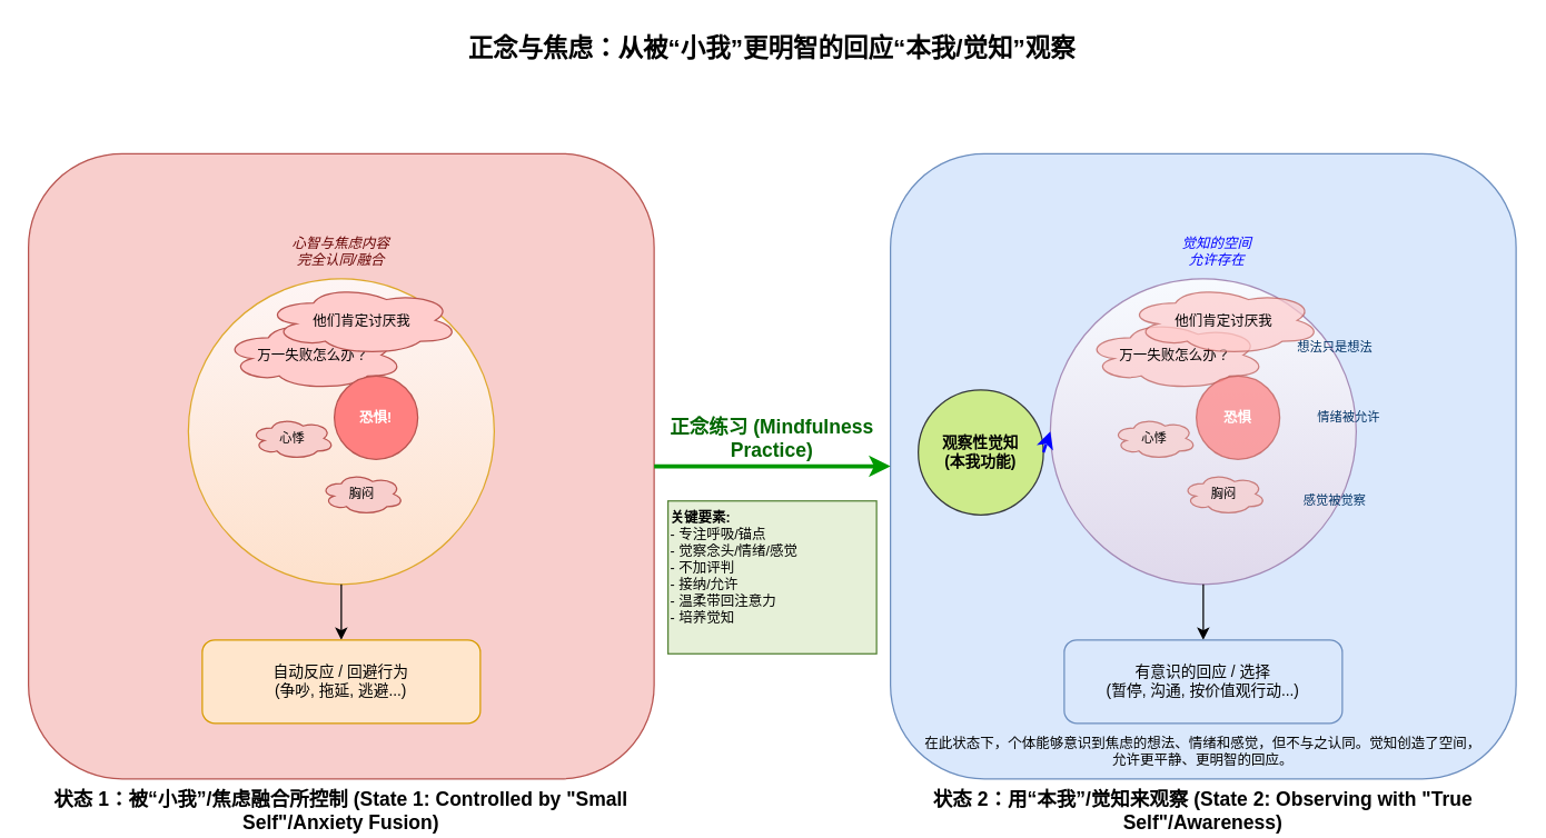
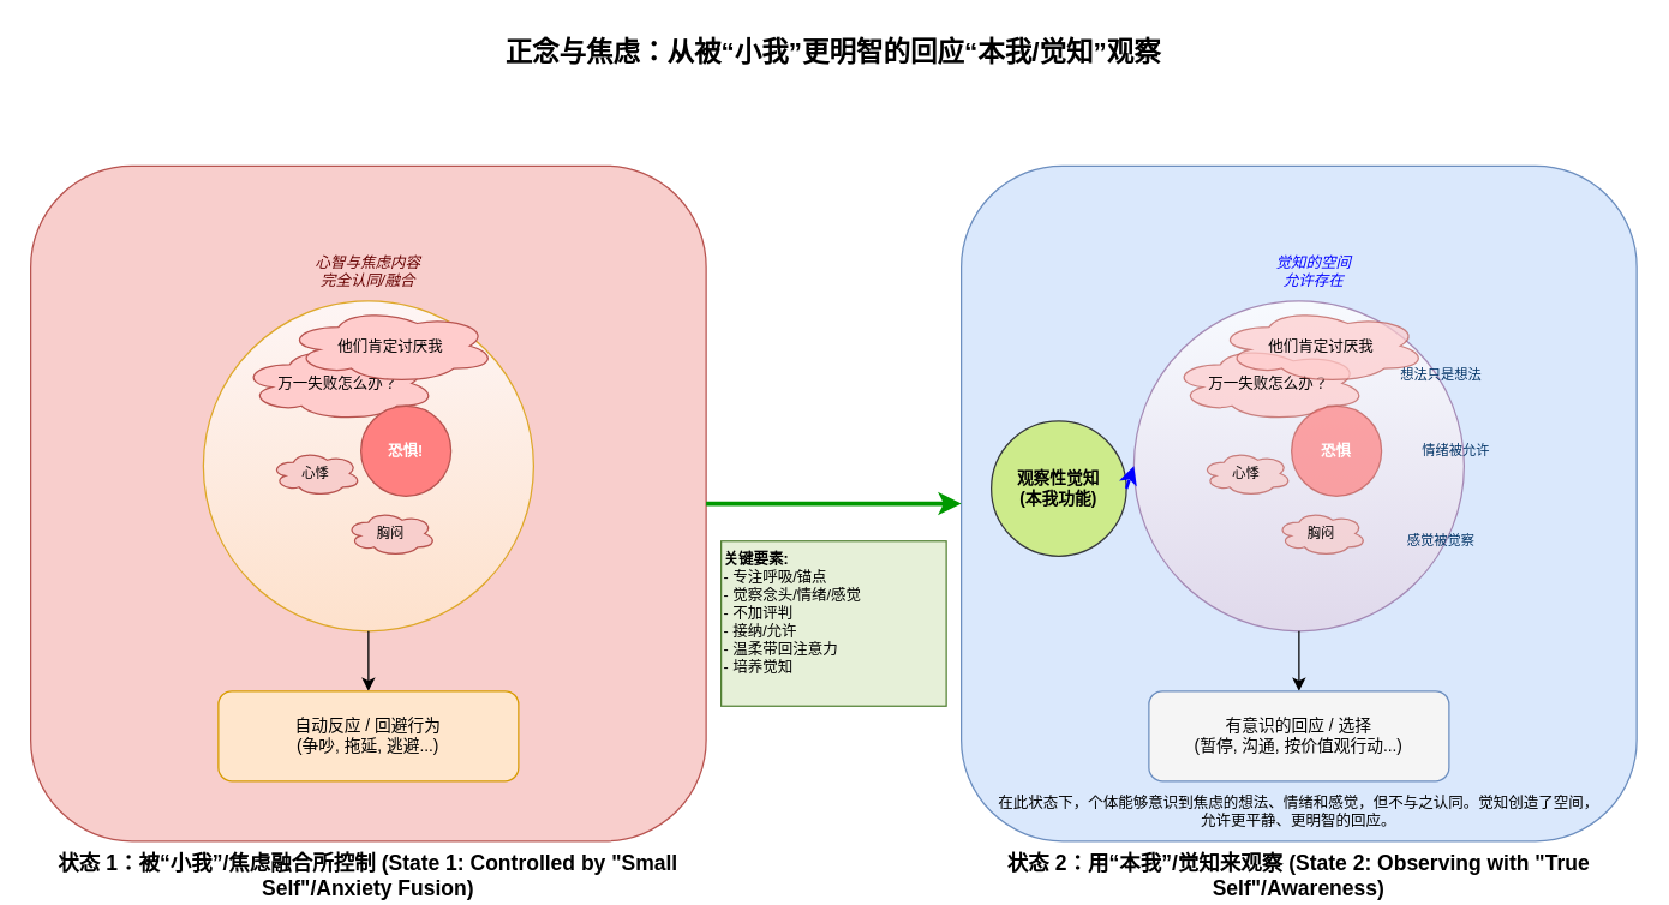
  <mxCell id="0" />
  <mxCell id="1" parent="0" />
  <mxCell id="2" value="状态 1：被“小我”/焦虑融合所控制 (State 1: Controlled by &quot;Small Self&quot;/Anxiety Fusion)" style="rounded=1;whiteSpace=wrap;html=1;fillColor=#f8cecc;strokeColor=#b85450;verticalLabelPosition=bottom;verticalAlign=top;align=center;fontSize=14;fontStyle=1;" vertex="1" parent="1"><mxGeometry x="20" y="110" width="450" height="450" as="geometry" /></mxCell>
  <mxCell id="3" value="状态 2：用“本我”/觉知来观察 (State 2: Observing with &quot;True Self&quot;/Awareness)" style="rounded=1;whiteSpace=wrap;html=1;fillColor=#dae8fc;strokeColor=#6c8ebf;verticalLabelPosition=bottom;verticalAlign=top;align=center;fontSize=14;fontStyle=1;" vertex="1" parent="1"><mxGeometry x="640" y="110" width="450" height="450" as="geometry" /></mxCell>
  <mxCell id="4" value="" style="ellipse;whiteSpace=wrap;html=1;aspect=fixed;fillColor=#ffe6cc;strokeColor=#d79b00;gradientColor=#ffffff;gradientDirection=north;opacity=80;" vertex="1" parent="1"><mxGeometry x="135" y="200" width="220" height="220" as="geometry" /></mxCell>
  <mxCell id="5" value="心智与焦虑内容&lt;br&gt;完全认同/融合" style="text;html=1;strokeColor=none;fillColor=none;align=center;verticalAlign=middle;whiteSpace=wrap;rounded=0;fontSize=10;fontStyle=2;fontColor=#660000;" vertex="1" parent="1"><mxGeometry x="165" y="160" width="160" height="40" as="geometry" /></mxCell>
  <mxCell id="6" value="万一失败怎么办？" style="shape=cloud;whiteSpace=wrap;html=1;fillColor=#ffcccc;strokeColor=#b85450;fontSize=10;" vertex="1" parent="1"><mxGeometry x="160" y="230" width="130" height="50" as="geometry" /></mxCell>
  <mxCell id="7" value="恐惧!" style="ellipse;whiteSpace=wrap;html=1;aspect=fixed;fillColor=#ff8080;strokeColor=#b85450;fontSize=10;fontStyle=1;fontColor=#FFFFFF;" vertex="1" parent="1"><mxGeometry x="240" y="270" width="60" height="60" as="geometry" /></mxCell>
  <mxCell id="8" value="心悸" style="ellipse;shape=cloud;whiteSpace=wrap;html=1;fontSize=9;fillColor=#f8cecc;strokeColor=#b85450;" vertex="1" parent="1"><mxGeometry x="180" y="300" width="60" height="30" as="geometry" /></mxCell>
  <mxCell id="9" value="胸闷" style="ellipse;shape=cloud;whiteSpace=wrap;html=1;fontSize=9;fillColor=#f8cecc;strokeColor=#b85450;" vertex="1" parent="1"><mxGeometry x="230" y="340" width="60" height="30" as="geometry" /></mxCell>
  <mxCell id="10" value="他们肯定讨厌我" style="shape=cloud;whiteSpace=wrap;html=1;fillColor=#ffcccc;strokeColor=#b85450;fontSize=10;" vertex="1" parent="1"><mxGeometry x="190" y="205" width="140" height="50" as="geometry" /></mxCell>
  <mxCell id="11" value="" style="ellipse;whiteSpace=wrap;html=1;aspect=fixed;fillColor=#e1d5e7;strokeColor=#9673a6;gradientColor=#ffffff;gradientDirection=north;opacity=80;" vertex="1" parent="1"><mxGeometry x="755" y="200" width="220" height="220" as="geometry" /></mxCell>
  <mxCell id="12" value="万一失败怎么办？" style="shape=cloud;whiteSpace=wrap;html=1;fillColor=#ffcccc;strokeColor=#b85450;fontSize=10;opacity=70;" vertex="1" parent="1"><mxGeometry x="780" y="230" width="130" height="50" as="geometry" /></mxCell>
  <mxCell id="13" value="恐惧" style="ellipse;whiteSpace=wrap;html=1;aspect=fixed;fillColor=#ff8080;strokeColor=#b85450;fontSize=10;fontStyle=1;fontColor=#FFFFFF;opacity=70;" vertex="1" parent="1"><mxGeometry x="860" y="270" width="60" height="60" as="geometry" /></mxCell>
  <mxCell id="14" value="心悸" style="ellipse;shape=cloud;whiteSpace=wrap;html=1;fontSize=9;fillColor=#f8cecc;strokeColor=#b85450;opacity=70;" vertex="1" parent="1"><mxGeometry x="800" y="300" width="60" height="30" as="geometry" /></mxCell>
  <mxCell id="15" value="胸闷" style="ellipse;shape=cloud;whiteSpace=wrap;html=1;fontSize=9;fillColor=#f8cecc;strokeColor=#b85450;opacity=70;" vertex="1" parent="1"><mxGeometry x="850" y="340" width="60" height="30" as="geometry" /></mxCell>
  <mxCell id="16" value="他们肯定讨厌我" style="shape=cloud;whiteSpace=wrap;html=1;fillColor=#ffcccc;strokeColor=#b85450;fontSize=10;opacity=70;" vertex="1" parent="1"><mxGeometry x="810" y="205" width="140" height="50" as="geometry" /></mxCell>
  <mxCell id="17" value="观察性觉知&lt;br&gt;(本我功能)" style="ellipse;whiteSpace=wrap;html=1;aspect=fixed;fillColor=#cdeb8b;strokeColor=#36393d;fontSize=11;fontStyle=1;align=center;" vertex="1" parent="1"><mxGeometry x="660" y="280" width="90" height="90" as="geometry" /></mxCell>
  <mxCell id="18" value="" style="endArrow=classic;html=1;rounded=0;entryX=0;entryY=0.5;entryDx=0;entryDy=0;dashed=1;strokeColor=#0000FF;endFill=1;strokeWidth=2;exitX=1;exitY=0.5;exitDx=0;exitDy=0;" edge="1" parent="1" source="17" target="11"><mxGeometry width="50" height="50" relative="1" as="geometry"><mxPoint x="740" y="320" as="sourcePoint" /><mxPoint x="790" y="270" as="targetPoint" /></mxGeometry></mxCell>
  <mxCell id="19" value="觉知的空间&lt;br&gt;允许存在" style="text;html=1;strokeColor=none;fillColor=none;align=center;verticalAlign=middle;whiteSpace=wrap;rounded=0;fontSize=10;fontStyle=2;fontColor=#0000FF;" vertex="1" parent="1"><mxGeometry x="795" y="160" width="160" height="40" as="geometry" /></mxCell>
  <mxCell id="20" value="想法只是想法" style="text;html=1;strokeColor=none;fillColor=none;align=center;verticalAlign=middle;whiteSpace=wrap;rounded=0;fontSize=9;fontColor=#003366;" vertex="1" parent="1"><mxGeometry x="910" y="240" width="100" height="20" as="geometry" /></mxCell>
  <mxCell id="21" value="情绪被允许" style="text;html=1;strokeColor=none;fillColor=none;align=center;verticalAlign=middle;whiteSpace=wrap;rounded=0;fontSize=9;fontColor=#003366;" vertex="1" parent="1"><mxGeometry x="920" y="290" width="100" height="20" as="geometry" /></mxCell>
  <mxCell id="22" value="感觉被觉察" style="text;html=1;strokeColor=none;fillColor=none;align=center;verticalAlign=middle;whiteSpace=wrap;rounded=0;fontSize=9;fontColor=#003366;" vertex="1" parent="1"><mxGeometry x="910" y="350" width="100" height="20" as="geometry" /></mxCell>
  <mxCell id="23" value="" style="endArrow=classic;html=1;rounded=0;exitX=0.5;exitY=1;exitDx=0;exitDy=0;" edge="1" parent="1" source="4"><mxGeometry width="50" height="50" relative="1" as="geometry"><mxPoint x="245" y="420" as="sourcePoint" /><mxPoint x="245" y="460" as="targetPoint" /></mxGeometry></mxCell>
  <mxCell id="24" value="自动反应 / 回避行为&lt;br&gt;(争吵, 拖延, 逃避...)" style="rounded=1;whiteSpace=wrap;html=1;fillColor=#ffe6cc;strokeColor=#d79b00;fontSize=11;" vertex="1" parent="1"><mxGeometry x="145" y="460" width="200" height="60" as="geometry" /></mxCell>
  <mxCell id="25" value="" style="endArrow=classic;html=1;rounded=0;exitX=0.5;exitY=1;exitDx=0;exitDy=0;" edge="1" parent="1" source="11"><mxGeometry width="50" height="50" relative="1" as="geometry"><mxPoint x="865" y="420" as="sourcePoint" /><mxPoint x="865" y="460" as="targetPoint" /></mxGeometry></mxCell>
- <mxCell id="26" value="有意识的回应 / 选择&lt;br&gt;(暂停, 沟通, 按价值观行动...)" style="rounded=1;whiteSpace=wrap;html=1;fillColor=#dae8fc;strokeColor=#6c8ebf;fontSize=11;" vertex="1" parent="1"><mxGeometry x="765" y="460" width="200" height="60" as="geometry" /></mxCell>
+ <mxCell id="26" value="有意识的回应 / 选择&lt;br&gt;(暂停, 沟通, 按价值观行动...)" style="rounded=1;whiteSpace=wrap;html=1;fillColor=#f5f5f5;strokeColor=#6c8ebf;fontSize=11;" vertex="1" parent="1"><mxGeometry x="765" y="460" width="200" height="60" as="geometry" /></mxCell>
  <mxCell id="27" value="" style="endArrow=classic;html=1;rounded=0;strokeWidth=3;strokeColor=#009900;exitX=1;exitY=0.5;exitDx=0;exitDy=0;entryX=0;entryY=0.5;entryDx=0;entryDy=0;" edge="1" parent="1" source="2" target="3"><mxGeometry width="50" height="50" relative="1" as="geometry"><mxPoint x="470" y="335" as="sourcePoint" /><mxPoint x="640" y="335" as="targetPoint" /></mxGeometry></mxCell>
- <mxCell id="28" value="正念练习 (Mindfulness Practice)" style="text;html=1;strokeColor=none;fillColor=none;align=center;verticalAlign=middle;whiteSpace=wrap;rounded=0;fontSize=14;fontStyle=1;fontColor=#006600;" vertex="1" parent="1"><mxGeometry x="480" y="300" width="150" height="30" as="geometry" /></mxCell>
  <mxCell id="29" value="&lt;b&gt;关键要素:&lt;/b&gt;&lt;br&gt;- 专注呼吸/锚点&lt;br&gt;- 觉察念头/情绪/感觉&lt;br&gt;- 不加评判&lt;br&gt;- 接纳/允许&lt;br&gt;- 温柔带回注意力&lt;br&gt;- 培养觉知" style="rounded=0;whiteSpace=wrap;html=1;align=left;verticalAlign=top;fillColor=#e6f0d8;strokeColor=#548235;fontSize=10;" vertex="1" parent="1"><mxGeometry x="480" y="360" width="150" height="110" as="geometry" /></mxCell>
  <mxCell id="30" value="&lt;font style=&quot;font-size: 18px;&quot;&gt;&lt;b&gt;正念与焦虑：从被“小我”更明智的回应“本我/觉知”观察&lt;/b&gt;&lt;/font&gt;" style="text;html=1;strokeColor=none;fillColor=none;align=center;verticalAlign=middle;whiteSpace=wrap;rounded=0;" vertex="1" parent="1"><mxGeometry x="270" y="20" width="570" height="30" as="geometry" /></mxCell>
  <mxCell id="31" value="在此状态下，个体能够意识到焦虑的想法、情绪和感觉，但不与之认同。觉知创造了空间，允许更平静、更明智的回应。" style="text;html=1;strokeColor=none;fillColor=none;align=center;verticalAlign=middle;whiteSpace=wrap;rounded=0;fontSize=10;" vertex="1" parent="1"><mxGeometry x="660" y="525" width="410" height="30" as="geometry" /></mxCell>
